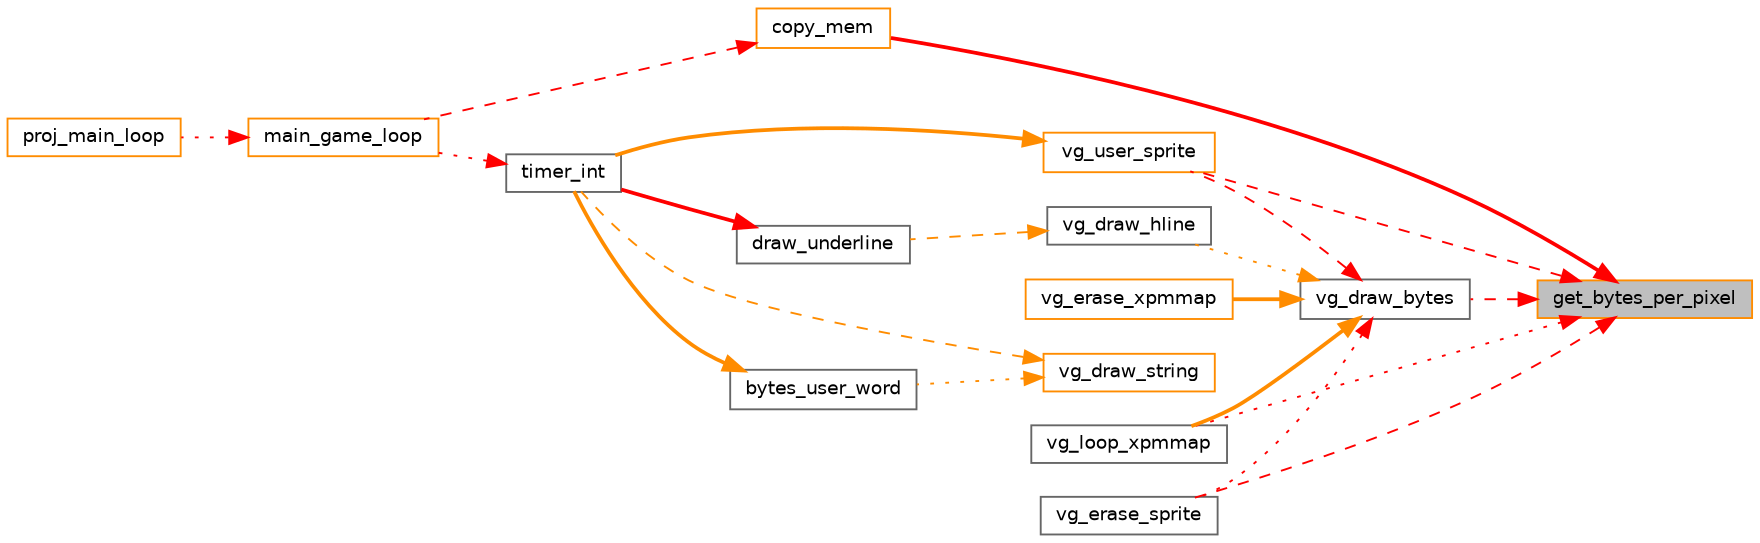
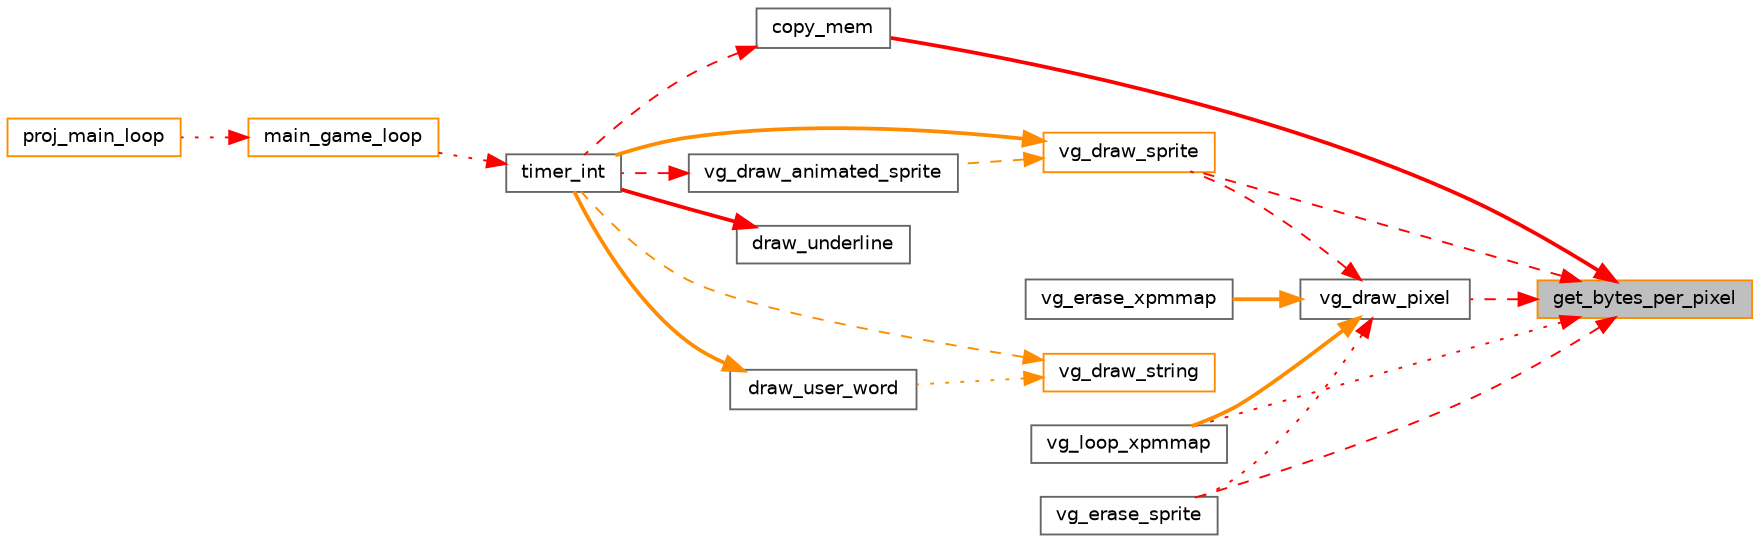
  digraph {
    rankdir=RL
    node [color=gray40 fillcolor=white fontname=Helvetica fontsize=10 shape=record style=filled]
    edge [color=red dir=back fontname=Helvetica fontsize=10 labelfontname=Helvetica labelfontsize=10 style=dashed]
    n1 [color=darkorange fillcolor=grey75 fontcolor=black height=0.2 label=get_bytes_per_pixel width=0.4]
-   n2 [color=darkorange height=0.2 label=copy_mem width=0.4]
-   n3 [height=0.2 label=vg_draw_bytes width=0.4]
-   n4 [color=darkorange height=0.2 label=vg_user_sprite width=0.4]
+   n2 [height=0.2 label=copy_mem width=0.4]
+   n3 [height=0.2 label=vg_draw_pixel width=0.4]
+   n4 [color=darkorange height=0.2 label=vg_draw_sprite width=0.4]
    n5 [height=0.2 label=vg_loop_xpmmap width=0.4]
    n6 [height=0.2 label=vg_erase_sprite width=0.4]
    n7 [height=0.2 label=timer_int width=0.4]
-   n8 [height=0.2 label=vg_draw_hline width=0.4]
-   n9 [color=darkorange height=0.2 label=vg_erase_xpmmap width=0.4]
+   n9 [height=0.2 label=vg_erase_xpmmap width=0.4]
+   n10 [height=0.2 label=vg_draw_animated_sprite width=0.4]
    n11 [color=darkorange height=0.2 label=main_game_loop width=0.4]
    n12 [color=darkorange height=0.2 label=proj_main_loop width=0.4]
    n13 [height=0.2 label=draw_underline width=0.4]
    n14 [color=darkorange height=0.2 label=vg_draw_string width=0.4]
-   n15 [height=0.2 label=bytes_user_word width=0.4]
+   n15 [height=0.2 label=draw_user_word width=0.4]
    n1 -> n2 [style=bold]
    n1 -> n3
    n1 -> n4
    n1 -> n5 [style=dotted]
    n1 -> n6
-   n2 -> n11
+   n2 -> n7
    n3 -> n4
    n3 -> n5 [color=darkorange style=bold]
    n3 -> n6 [style=dotted]
-   n3 -> n8 [color=darkorange style=dotted]
    n3 -> n9 [color=darkorange style=bold]
    n4 -> n7 [color=darkorange style=bold]
+   n4 -> n10 [color=darkorange]
    n7 -> n11 [style=dotted]
-   n8 -> n13 [color=darkorange]
+   n10 -> n7
    n11 -> n12 [style=dotted]
    n13 -> n7 [style=bold]
    n14 -> n7 [color=darkorange]
    n14 -> n15 [color=darkorange style=dotted]
    n15 -> n7 [color=darkorange style=bold]
  }
